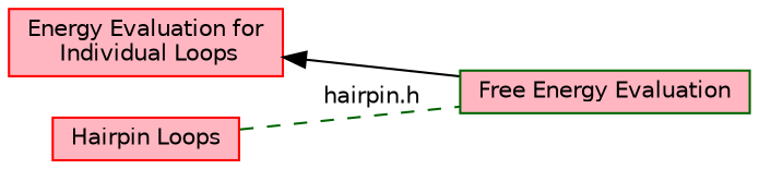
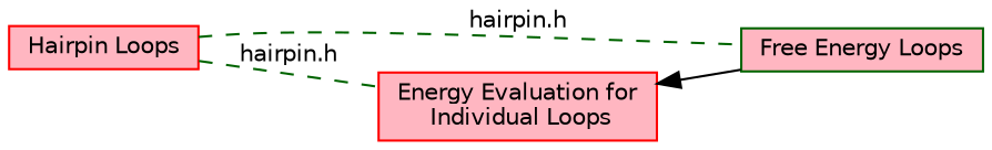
  digraph {
    rankdir=LR
    node [color=red fillcolor=lightpink fontname=Helvetica fontsize=10 shape=box style=filled]
    edge [dir=none fontname=Helvetica fontsize=10 labelfontname=Helvetica labelfontsize=10 shape=plaintext style=dashed color=darkgreen]
-   n1 [color=darkgreen height=0.2 label="Free Energy Evaluation" width=0.4]
+   n1 [color=darkgreen height=0.2 label="Free Energy Loops" width=0.4]
    n2 [height=0.2 label="Energy Evaluation for\l Individual Loops" width=0.4]
    n3 [fontcolor=black height=0.2 label="Hairpin Loops" width=0.4]
    n2 -> n1 [dir=back style=solid color=""]
    n3 -> n1 [label="hairpin.h"]
+   n3 -> n2 [label="hairpin.h"]
  }
